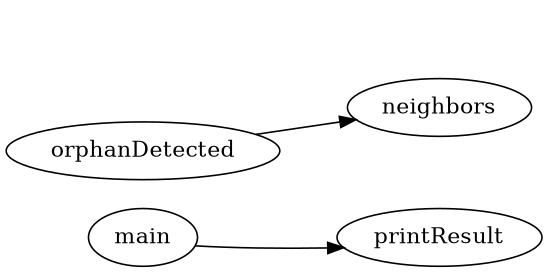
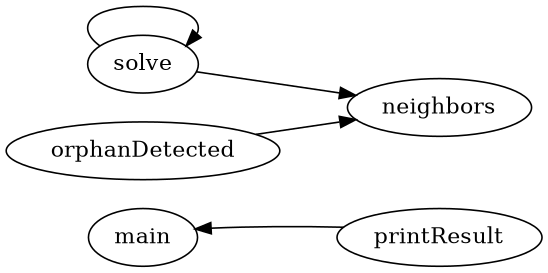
  digraph {
    rankdir=LR
    n1 [label=main]
    n2 [label=printResult]
+   n3 [label=solve]
    n4 [label=neighbors]
    n5 [label=orphanDetected]
-   n1 -> n2
+   n2 -> n1
+   n3 -> n3
+   n3 -> n4
    n5 -> n4
  }
